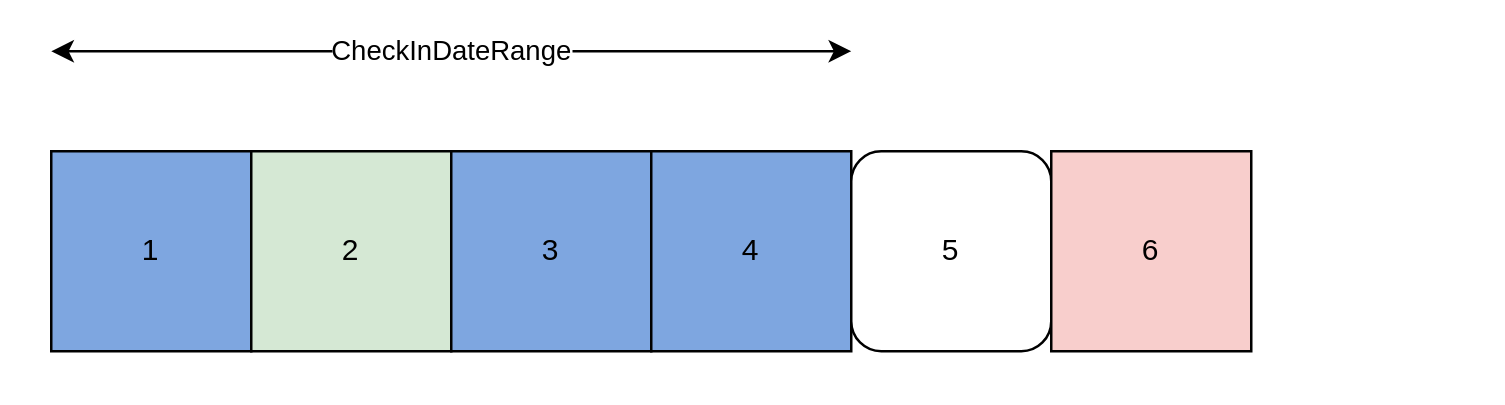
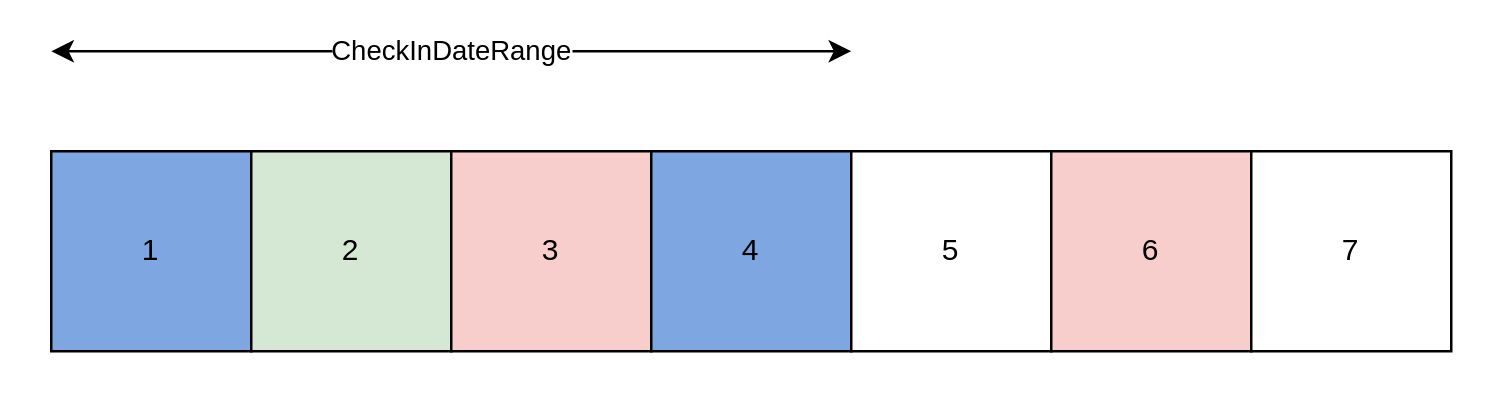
  <mxCell id="0" />
  <mxCell id="1" parent="0" />
  <mxCell id="2" value="CheckInDateRange" style="endArrow=classic;startArrow=classic;html=1;rounded=0;" parent="1" edge="1"><mxGeometry width="50" height="50" relative="1" as="geometry"><mxPoint x="20" y="20" as="sourcePoint" /><mxPoint x="340" y="20" as="targetPoint" /></mxGeometry></mxCell>
  <mxCell id="3" value="1" style="whiteSpace=wrap;html=1;aspect=fixed;fillColor=#7EA6E0;" parent="1" vertex="1"><mxGeometry x="20" y="60" width="80" height="80" as="geometry" /></mxCell>
  <mxCell id="4" value="2" style="whiteSpace=wrap;html=1;aspect=fixed;fillColor=#d5e8d4;" parent="1" vertex="1"><mxGeometry x="100" y="60" width="80" height="80" as="geometry" /></mxCell>
- <mxCell id="5" value="3" style="whiteSpace=wrap;html=1;aspect=fixed;fillColor=#7EA6E0;" parent="1" vertex="1"><mxGeometry x="180" y="60" width="80" height="80" as="geometry" /></mxCell>
+ <mxCell id="5" value="3" style="whiteSpace=wrap;html=1;aspect=fixed;fillColor=#f8cecc;" parent="1" vertex="1"><mxGeometry x="180" y="60" width="80" height="80" as="geometry" /></mxCell>
  <mxCell id="6" value="4" style="whiteSpace=wrap;html=1;aspect=fixed;fillColor=#7EA6E0;" parent="1" vertex="1"><mxGeometry x="260" y="60" width="80" height="80" as="geometry" /></mxCell>
- <mxCell id="7" value="5" style="whiteSpace=wrap;html=1;aspect=fixed;rounded=1;" parent="1" vertex="1"><mxGeometry x="340" y="60" width="80" height="80" as="geometry" /></mxCell>
+ <mxCell id="7" value="5" style="whiteSpace=wrap;html=1;aspect=fixed;" parent="1" vertex="1"><mxGeometry x="340" y="60" width="80" height="80" as="geometry" /></mxCell>
  <mxCell id="8" value="6" style="whiteSpace=wrap;html=1;aspect=fixed;fillColor=#f8cecc;" parent="1" vertex="1"><mxGeometry x="420" y="60" width="80" height="80" as="geometry" /></mxCell>
+ <mxCell id="9" value="7" style="whiteSpace=wrap;html=1;aspect=fixed;" parent="1" vertex="1"><mxGeometry x="500" y="60" width="80" height="80" as="geometry" /></mxCell>
